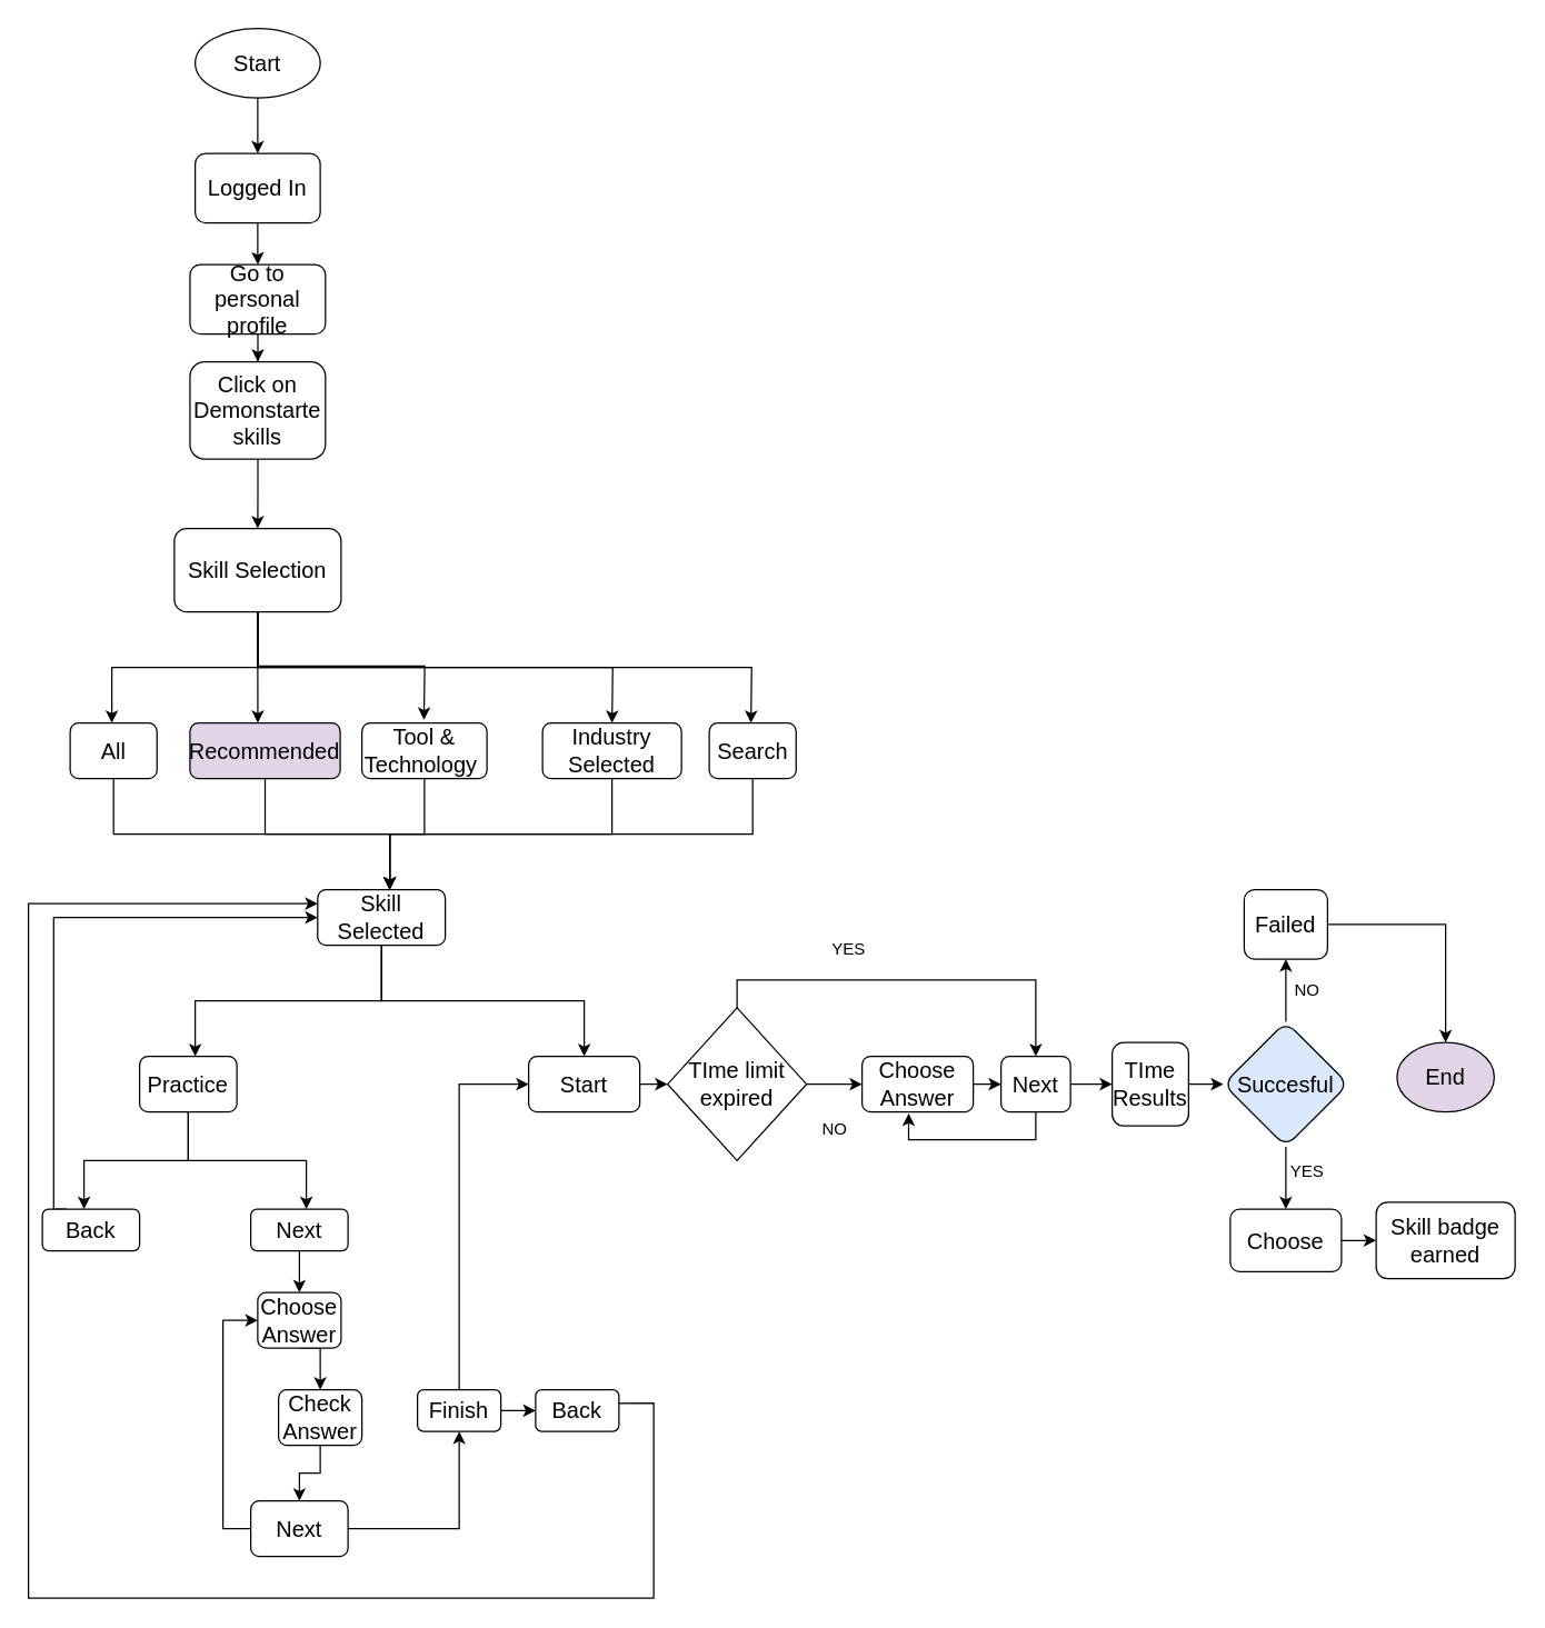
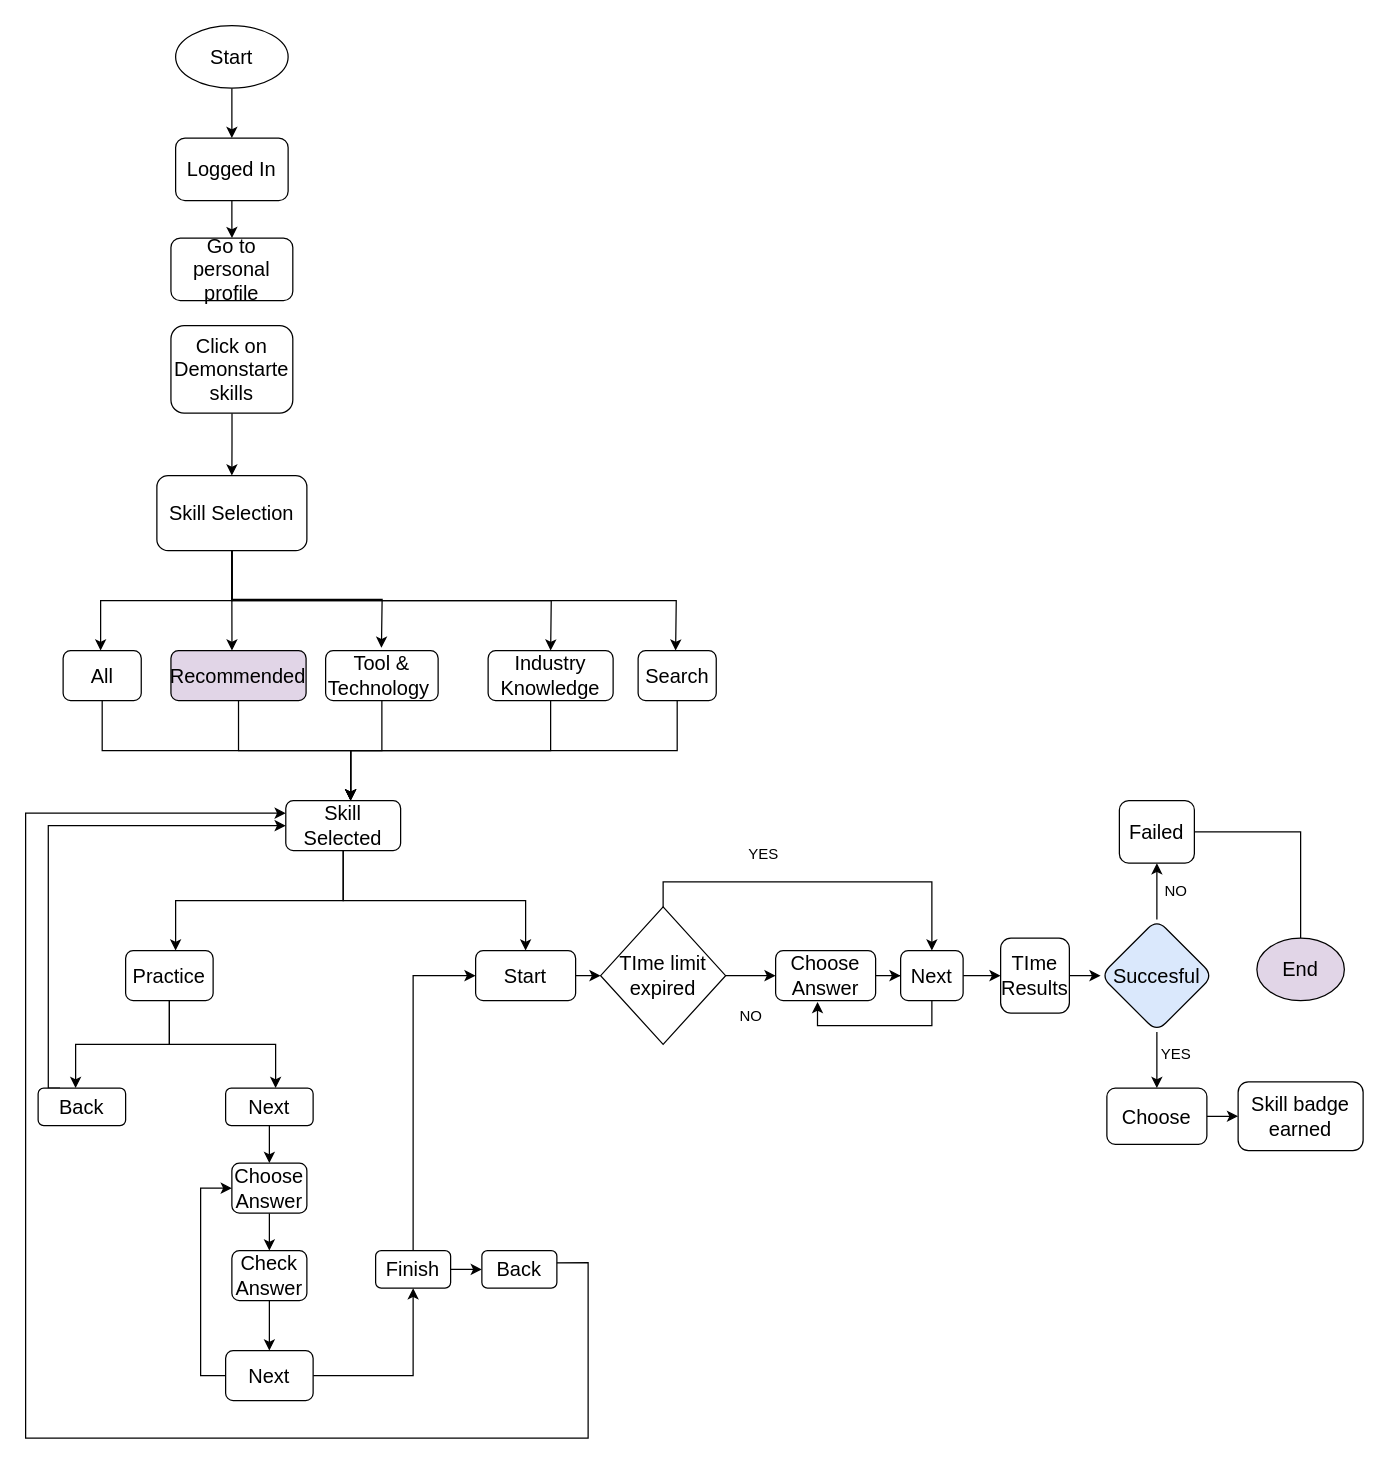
  <mxCell id="0" />
  <mxCell id="1" parent="0" />
  <mxCell id="2" style="edgeStyle=orthogonalEdgeStyle;rounded=0;orthogonalLoop=1;jettySize=auto;html=1;fontSize=16;" edge="1" parent="1" source="3"><mxGeometry relative="1" as="geometry"><mxPoint x="185" y="110" as="targetPoint" /></mxGeometry></mxCell>
  <mxCell id="3" value="Start" style="ellipse;whiteSpace=wrap;html=1;fontSize=16;" vertex="1" parent="1"><mxGeometry x="140" y="20" width="90" height="50" as="geometry" /></mxCell>
  <mxCell id="4" value="" style="edgeStyle=orthogonalEdgeStyle;rounded=0;orthogonalLoop=1;jettySize=auto;html=1;fontSize=16;" edge="1" parent="1" source="5" target="7"><mxGeometry relative="1" as="geometry" /></mxCell>
  <mxCell id="5" value="Logged In" style="rounded=1;whiteSpace=wrap;html=1;fontSize=16;" vertex="1" parent="1"><mxGeometry x="140" y="110" width="90" height="50" as="geometry" /></mxCell>
- <mxCell id="6" value="" style="edgeStyle=orthogonalEdgeStyle;rounded=0;orthogonalLoop=1;jettySize=auto;html=1;fontSize=16;" edge="1" parent="1" source="7" target="9"><mxGeometry relative="1" as="geometry" /></mxCell>
  <mxCell id="7" value="Go to personal profile" style="whiteSpace=wrap;html=1;rounded=1;fontSize=16;" vertex="1" parent="1"><mxGeometry x="136.25" y="190" width="97.5" height="50" as="geometry" /></mxCell>
  <mxCell id="8" style="edgeStyle=orthogonalEdgeStyle;rounded=0;orthogonalLoop=1;jettySize=auto;html=1;fontSize=16;" edge="1" parent="1" source="9"><mxGeometry relative="1" as="geometry"><mxPoint x="185" y="380" as="targetPoint" /></mxGeometry></mxCell>
  <mxCell id="9" value="Click on Demonstarte skills" style="whiteSpace=wrap;html=1;rounded=1;fontSize=16;" vertex="1" parent="1"><mxGeometry x="136.25" y="260" width="97.5" height="70" as="geometry" /></mxCell>
  <mxCell id="10" style="edgeStyle=orthogonalEdgeStyle;rounded=0;orthogonalLoop=1;jettySize=auto;html=1;exitX=0.5;exitY=1;exitDx=0;exitDy=0;fontSize=16;" edge="1" parent="1" source="15"><mxGeometry relative="1" as="geometry"><mxPoint x="80" y="520" as="targetPoint" /><Array as="points"><mxPoint x="185" y="480" /><mxPoint x="80" y="480" /></Array></mxGeometry></mxCell>
  <mxCell id="11" style="edgeStyle=orthogonalEdgeStyle;rounded=0;orthogonalLoop=1;jettySize=auto;html=1;exitX=0.5;exitY=1;exitDx=0;exitDy=0;entryX=0.493;entryY=-0.045;entryDx=0;entryDy=0;entryPerimeter=0;fontSize=16;" edge="1" parent="1" source="15"><mxGeometry relative="1" as="geometry"><mxPoint x="304.65" y="517.75" as="targetPoint" /></mxGeometry></mxCell>
  <mxCell id="12" style="edgeStyle=orthogonalEdgeStyle;rounded=0;orthogonalLoop=1;jettySize=auto;html=1;exitX=0.5;exitY=1;exitDx=0;exitDy=0;entryX=0.917;entryY=0;entryDx=0;entryDy=0;entryPerimeter=0;fontSize=16;" edge="1" parent="1" source="15"><mxGeometry relative="1" as="geometry"><mxPoint x="440.02" y="520" as="targetPoint" /></mxGeometry></mxCell>
  <mxCell id="13" style="edgeStyle=orthogonalEdgeStyle;rounded=0;orthogonalLoop=1;jettySize=auto;html=1;exitX=0.5;exitY=1;exitDx=0;exitDy=0;fontSize=16;" edge="1" parent="1" source="15"><mxGeometry relative="1" as="geometry"><mxPoint x="185.082" y="520" as="targetPoint" /></mxGeometry></mxCell>
  <mxCell id="14" style="edgeStyle=orthogonalEdgeStyle;rounded=0;orthogonalLoop=1;jettySize=auto;html=1;exitX=0.5;exitY=1;exitDx=0;exitDy=0;fontSize=16;" edge="1" parent="1" source="15"><mxGeometry relative="1" as="geometry"><mxPoint x="540" y="520" as="targetPoint" /></mxGeometry></mxCell>
  <mxCell id="15" value="Skill Selection" style="rounded=1;whiteSpace=wrap;html=1;fontSize=16;" vertex="1" parent="1"><mxGeometry x="125" y="380" width="120" height="60" as="geometry" /></mxCell>
  <mxCell id="16" style="edgeStyle=elbowEdgeStyle;rounded=0;orthogonalLoop=1;jettySize=auto;elbow=vertical;html=1;exitX=0.5;exitY=1;exitDx=0;exitDy=0;fontSize=16;" edge="1" parent="1" source="17"><mxGeometry relative="1" as="geometry"><mxPoint x="280" y="640" as="targetPoint" /></mxGeometry></mxCell>
  <mxCell id="17" value="Recommended" style="rounded=1;whiteSpace=wrap;html=1;fontSize=16;fillColor=#e1d5e7;" vertex="1" parent="1"><mxGeometry x="136.25" y="520" width="108.12" height="40" as="geometry" /></mxCell>
  <mxCell id="18" style="edgeStyle=elbowEdgeStyle;rounded=0;orthogonalLoop=1;jettySize=auto;elbow=vertical;html=1;exitX=0.5;exitY=1;exitDx=0;exitDy=0;fontSize=16;" edge="1" parent="1" source="19"><mxGeometry relative="1" as="geometry"><mxPoint x="280" y="640" as="targetPoint" /></mxGeometry></mxCell>
  <mxCell id="19" value="Tool &amp;amp; Technology&amp;nbsp;" style="rounded=1;whiteSpace=wrap;html=1;fontSize=16;" vertex="1" parent="1"><mxGeometry x="260" y="520" width="90" height="40" as="geometry" /></mxCell>
  <mxCell id="20" style="edgeStyle=elbowEdgeStyle;rounded=0;orthogonalLoop=1;jettySize=auto;elbow=vertical;html=1;exitX=0.5;exitY=1;exitDx=0;exitDy=0;fontSize=16;" edge="1" parent="1" source="21"><mxGeometry relative="1" as="geometry"><mxPoint x="280" y="640" as="targetPoint" /></mxGeometry></mxCell>
- <mxCell id="21" value="Industry Selected" style="rounded=1;whiteSpace=wrap;html=1;fontSize=16;" vertex="1" parent="1"><mxGeometry x="390" y="520" width="100" height="40" as="geometry" /></mxCell>
+ <mxCell id="21" value="Industry Knowledge" style="rounded=1;whiteSpace=wrap;html=1;fontSize=16;" vertex="1" parent="1"><mxGeometry x="390" y="520" width="100" height="40" as="geometry" /></mxCell>
  <mxCell id="22" style="edgeStyle=elbowEdgeStyle;rounded=0;orthogonalLoop=1;jettySize=auto;elbow=vertical;html=1;fontSize=16;" edge="1" parent="1" source="23"><mxGeometry relative="1" as="geometry"><mxPoint x="280" y="640" as="targetPoint" /></mxGeometry></mxCell>
  <mxCell id="23" value="All" style="rounded=1;whiteSpace=wrap;html=1;fontSize=16;" vertex="1" parent="1"><mxGeometry x="50" y="520" width="62.5" height="40" as="geometry" /></mxCell>
  <mxCell id="24" style="edgeStyle=elbowEdgeStyle;rounded=0;orthogonalLoop=1;jettySize=auto;elbow=vertical;html=1;exitX=0.5;exitY=1;exitDx=0;exitDy=0;fontSize=16;" edge="1" parent="1" source="25"><mxGeometry relative="1" as="geometry"><mxPoint x="280" y="640" as="targetPoint" /></mxGeometry></mxCell>
  <mxCell id="25" value="Search" style="rounded=1;whiteSpace=wrap;html=1;fontSize=16;" vertex="1" parent="1"><mxGeometry x="510" y="520" width="62.5" height="40" as="geometry" /></mxCell>
  <mxCell id="26" style="edgeStyle=elbowEdgeStyle;rounded=0;orthogonalLoop=1;jettySize=auto;elbow=vertical;html=1;exitX=0.5;exitY=1;exitDx=0;exitDy=0;fontSize=16;" edge="1" parent="1" source="28"><mxGeometry relative="1" as="geometry"><mxPoint x="420" y="760" as="targetPoint" /></mxGeometry></mxCell>
  <mxCell id="27" style="edgeStyle=elbowEdgeStyle;rounded=0;orthogonalLoop=1;jettySize=auto;elbow=vertical;html=1;exitX=0.5;exitY=1;exitDx=0;exitDy=0;fontSize=16;" edge="1" parent="1" source="28"><mxGeometry relative="1" as="geometry"><mxPoint x="140" y="760" as="targetPoint" /></mxGeometry></mxCell>
  <mxCell id="28" value="Skill Selected" style="rounded=1;whiteSpace=wrap;html=1;fontSize=16;" vertex="1" parent="1"><mxGeometry x="228.13" y="640" width="91.87" height="40" as="geometry" /></mxCell>
  <mxCell id="29" style="edgeStyle=elbowEdgeStyle;rounded=0;orthogonalLoop=1;jettySize=auto;elbow=vertical;html=1;exitX=0.5;exitY=1;exitDx=0;exitDy=0;fontSize=16;" edge="1" parent="1" source="31"><mxGeometry relative="1" as="geometry"><mxPoint x="220" y="870" as="targetPoint" /></mxGeometry></mxCell>
  <mxCell id="30" style="edgeStyle=elbowEdgeStyle;rounded=0;orthogonalLoop=1;jettySize=auto;elbow=vertical;html=1;fontSize=16;" edge="1" parent="1" source="31"><mxGeometry relative="1" as="geometry"><mxPoint x="60" y="870" as="targetPoint" /></mxGeometry></mxCell>
  <mxCell id="31" value="Practice" style="rounded=1;whiteSpace=wrap;html=1;fontSize=16;" vertex="1" parent="1"><mxGeometry x="100" y="760" width="70" height="40" as="geometry" /></mxCell>
  <mxCell id="32" value="" style="edgeStyle=orthogonalEdgeStyle;rounded=0;orthogonalLoop=1;jettySize=auto;html=1;fontSize=16;" edge="1" parent="1" source="33"><mxGeometry relative="1" as="geometry"><mxPoint x="480" y="780" as="targetPoint" /></mxGeometry></mxCell>
  <mxCell id="33" value="Start" style="rounded=1;whiteSpace=wrap;html=1;fontSize=16;" vertex="1" parent="1"><mxGeometry x="380" y="760" width="80" height="40" as="geometry" /></mxCell>
  <mxCell id="34" value="" style="edgeStyle=elbowEdgeStyle;rounded=0;orthogonalLoop=1;jettySize=auto;html=1;fontSize=16;" edge="1" parent="1" source="35" target="39"><mxGeometry relative="1" as="geometry" /></mxCell>
  <mxCell id="35" value="Next" style="rounded=1;whiteSpace=wrap;html=1;fontSize=16;" vertex="1" parent="1"><mxGeometry x="180" y="870" width="70" height="30" as="geometry" /></mxCell>
  <mxCell id="36" style="edgeStyle=elbowEdgeStyle;rounded=0;orthogonalLoop=1;jettySize=auto;html=1;exitX=0.25;exitY=0;exitDx=0;exitDy=0;fontSize=16;" edge="1" parent="1" source="37"><mxGeometry relative="1" as="geometry"><mxPoint x="-50" y="892.5" as="sourcePoint" /><mxPoint x="228.13" y="660" as="targetPoint" /><Array as="points"><mxPoint x="38.13" y="780" /></Array></mxGeometry></mxCell>
  <mxCell id="37" value="Back" style="rounded=1;whiteSpace=wrap;html=1;fontSize=16;" vertex="1" parent="1"><mxGeometry x="30" y="870" width="70" height="30" as="geometry" /></mxCell>
  <mxCell id="38" style="edgeStyle=orthogonalEdgeStyle;rounded=0;orthogonalLoop=1;jettySize=auto;html=1;exitX=0.5;exitY=1;exitDx=0;exitDy=0;entryX=0.5;entryY=0;entryDx=0;entryDy=0;fontSize=16;" edge="1" parent="1" source="39" target="48"><mxGeometry relative="1" as="geometry" /></mxCell>
  <mxCell id="39" value="Choose Answer" style="whiteSpace=wrap;html=1;rounded=1;fontSize=16;" vertex="1" parent="1"><mxGeometry x="185" y="930" width="60" height="40" as="geometry" /></mxCell>
  <mxCell id="40" style="edgeStyle=orthogonalEdgeStyle;rounded=0;orthogonalLoop=1;jettySize=auto;html=1;exitX=0;exitY=0.5;exitDx=0;exitDy=0;entryX=0;entryY=0.5;entryDx=0;entryDy=0;fontSize=16;" edge="1" parent="1" source="42" target="39"><mxGeometry relative="1" as="geometry" /></mxCell>
  <mxCell id="41" value="" style="edgeStyle=orthogonalEdgeStyle;rounded=0;orthogonalLoop=1;jettySize=auto;html=1;fontSize=16;" edge="1" parent="1" source="42" target="46"><mxGeometry relative="1" as="geometry" /></mxCell>
  <mxCell id="42" value="Next" style="whiteSpace=wrap;html=1;rounded=1;fontSize=16;" vertex="1" parent="1"><mxGeometry x="180" y="1080" width="70" height="40" as="geometry" /></mxCell>
  <mxCell id="43" style="edgeStyle=orthogonalEdgeStyle;rounded=0;orthogonalLoop=1;jettySize=auto;html=1;exitX=1;exitY=0.5;exitDx=0;exitDy=0;entryX=0;entryY=0.25;entryDx=0;entryDy=0;fontSize=16;" edge="1" parent="1" target="28"><mxGeometry relative="1" as="geometry"><mxPoint x="442.5" y="1009.72" as="sourcePoint" /><mxPoint x="310.63" y="650" as="targetPoint" /><Array as="points"><mxPoint x="470" y="1010" /><mxPoint x="470" y="1150" /><mxPoint y="1150" x="20" /><mxPoint y="650" x="20" /></Array></mxGeometry></mxCell>
  <mxCell id="44" style="edgeStyle=orthogonalEdgeStyle;rounded=0;orthogonalLoop=1;jettySize=auto;html=1;entryX=0;entryY=0.5;entryDx=0;entryDy=0;fontSize=16;" edge="1" parent="1" source="46" target="33"><mxGeometry relative="1" as="geometry"><mxPoint x="370" y="780" as="targetPoint" /><Array as="points"><mxPoint x="330" y="780" /></Array></mxGeometry></mxCell>
  <mxCell id="45" value="" style="edgeStyle=orthogonalEdgeStyle;rounded=0;orthogonalLoop=1;jettySize=auto;html=1;fontSize=16;" edge="1" parent="1" source="46" target="49"><mxGeometry relative="1" as="geometry" /></mxCell>
  <mxCell id="46" value="Finish" style="whiteSpace=wrap;html=1;rounded=1;fontSize=16;" vertex="1" parent="1"><mxGeometry x="300" y="1000" width="60" height="30" as="geometry" /></mxCell>
  <mxCell id="47" style="edgeStyle=orthogonalEdgeStyle;rounded=0;orthogonalLoop=1;jettySize=auto;html=1;exitX=0.5;exitY=1;exitDx=0;exitDy=0;entryX=0.5;entryY=0;entryDx=0;entryDy=0;fontSize=16;" edge="1" parent="1" source="48" target="42"><mxGeometry relative="1" as="geometry" /></mxCell>
- <mxCell id="48" value="Check Answer" style="rounded=1;whiteSpace=wrap;html=1;fontSize=16;" vertex="1" parent="1"><mxGeometry x="200" y="1000" width="60" height="40" as="geometry" /></mxCell>
+ <mxCell id="48" value="Check Answer" style="rounded=1;whiteSpace=wrap;html=1;fontSize=16;" vertex="1" parent="1"><mxGeometry x="185" y="1000" width="60" height="40" as="geometry" /></mxCell>
  <mxCell id="49" value="Back" style="whiteSpace=wrap;html=1;rounded=1;fontSize=16;" vertex="1" parent="1"><mxGeometry x="385" y="1000" width="60" height="30" as="geometry" /></mxCell>
  <mxCell id="50" value="" style="edgeStyle=orthogonalEdgeStyle;rounded=0;orthogonalLoop=1;jettySize=auto;html=1;fontSize=16;" edge="1" parent="1" source="51" target="54"><mxGeometry relative="1" as="geometry" /></mxCell>
  <mxCell id="51" value="Choose Answer" style="rounded=1;whiteSpace=wrap;html=1;fontSize=16;" vertex="1" parent="1"><mxGeometry x="620" y="760" width="80" height="40" as="geometry" /></mxCell>
  <mxCell id="52" style="edgeStyle=orthogonalEdgeStyle;rounded=0;orthogonalLoop=1;jettySize=auto;html=1;exitX=0.5;exitY=1;exitDx=0;exitDy=0;entryX=0.419;entryY=1.025;entryDx=0;entryDy=0;entryPerimeter=0;fontSize=16;" edge="1" parent="1" source="54" target="51"><mxGeometry relative="1" as="geometry" /></mxCell>
  <mxCell id="53" value="" style="edgeStyle=orthogonalEdgeStyle;rounded=0;orthogonalLoop=1;jettySize=auto;html=1;fontSize=16;" edge="1" parent="1" source="54" target="59"><mxGeometry relative="1" as="geometry" /></mxCell>
  <mxCell id="54" value="Next" style="whiteSpace=wrap;html=1;rounded=1;fontSize=16;" vertex="1" parent="1"><mxGeometry x="720" y="760" width="50" height="40" as="geometry" /></mxCell>
  <mxCell id="55" style="edgeStyle=orthogonalEdgeStyle;rounded=0;orthogonalLoop=1;jettySize=auto;html=1;exitX=1;exitY=0.5;exitDx=0;exitDy=0;entryX=0;entryY=0.5;entryDx=0;entryDy=0;" edge="1" parent="1" source="57" target="51"><mxGeometry relative="1" as="geometry" /></mxCell>
  <mxCell id="56" style="edgeStyle=orthogonalEdgeStyle;rounded=0;orthogonalLoop=1;jettySize=auto;html=1;exitX=0.5;exitY=0;exitDx=0;exitDy=0;entryX=0.5;entryY=0;entryDx=0;entryDy=0;" edge="1" parent="1" source="57" target="54"><mxGeometry relative="1" as="geometry"><mxPoint x="730" y="700" as="targetPoint" /></mxGeometry></mxCell>
  <mxCell id="57" value="TIme limit expired" style="rhombus;whiteSpace=wrap;html=1;fontSize=16;" vertex="1" parent="1"><mxGeometry x="480" y="725" width="100" height="110" as="geometry" /></mxCell>
  <mxCell id="58" value="" style="edgeStyle=orthogonalEdgeStyle;rounded=0;orthogonalLoop=1;jettySize=auto;html=1;fontSize=16;" edge="1" parent="1" source="59" target="62"><mxGeometry relative="1" as="geometry" /></mxCell>
  <mxCell id="59" value="TIme Results" style="whiteSpace=wrap;html=1;rounded=1;fontSize=16;" vertex="1" parent="1"><mxGeometry x="800" y="750" width="55" height="60" as="geometry" /></mxCell>
  <mxCell id="60" value="" style="edgeStyle=orthogonalEdgeStyle;rounded=0;orthogonalLoop=1;jettySize=auto;html=1;fontSize=16;" edge="1" parent="1" source="62" target="64"><mxGeometry relative="1" as="geometry" /></mxCell>
  <mxCell id="61" value="" style="edgeStyle=orthogonalEdgeStyle;rounded=0;orthogonalLoop=1;jettySize=auto;html=1;fontSize=16;" edge="1" parent="1" source="62" target="66"><mxGeometry relative="1" as="geometry" /></mxCell>
  <mxCell id="62" value="Succesful" style="rhombus;whiteSpace=wrap;html=1;rounded=1;fontSize=16;fillColor=#dae8fc;" vertex="1" parent="1"><mxGeometry x="880" y="735" width="90" height="90" as="geometry" /></mxCell>
- <mxCell id="63" style="edgeStyle=orthogonalEdgeStyle;rounded=0;orthogonalLoop=1;jettySize=auto;html=1;exitX=1;exitY=0.5;exitDx=0;exitDy=0;entryX=0.5;entryY=0;entryDx=0;entryDy=0;fontSize=16;" edge="1" parent="1" source="64" target="68"><mxGeometry relative="1" as="geometry" /></mxCell>
+ <mxCell id="63" style="edgeStyle=orthogonalEdgeStyle;rounded=0;orthogonalLoop=1;jettySize=auto;html=1;exitX=1;exitY=0.5;exitDx=0;exitDy=0;entryX=0.5;entryY=0;entryDx=0;entryDy=0;fontSize=16;endArrow=none;" edge="1" parent="1" source="64" target="68"><mxGeometry relative="1" as="geometry" /></mxCell>
  <mxCell id="64" value="Failed" style="whiteSpace=wrap;html=1;rounded=1;fontSize=16;" vertex="1" parent="1"><mxGeometry x="895" y="640" width="60" height="50" as="geometry" /></mxCell>
  <mxCell id="65" value="" style="edgeStyle=orthogonalEdgeStyle;rounded=0;orthogonalLoop=1;jettySize=auto;html=1;fontSize=16;" edge="1" parent="1" source="66" target="67"><mxGeometry relative="1" as="geometry" /></mxCell>
  <mxCell id="66" value="Choose" style="whiteSpace=wrap;html=1;rounded=1;fontSize=16;" vertex="1" parent="1"><mxGeometry x="885" y="870" width="80" height="45" as="geometry" /></mxCell>
  <mxCell id="67" value="Skill badge earned" style="whiteSpace=wrap;html=1;rounded=1;fontSize=16;" vertex="1" parent="1"><mxGeometry x="990" y="865" width="100" height="55" as="geometry" /></mxCell>
  <mxCell id="68" value="End" style="ellipse;whiteSpace=wrap;html=1;fontSize=16;fillColor=#e1d5e7;" vertex="1" parent="1"><mxGeometry x="1005" y="750" width="70" height="50" as="geometry" /></mxCell>
  <mxCell id="69" value="YES" style="text;html=1;align=center;verticalAlign=middle;resizable=0;points=[];autosize=1;strokeColor=none;fillColor=none;" vertex="1" parent="1"><mxGeometry x="585" y="668" width="50" height="30" as="geometry" /></mxCell>
  <mxCell id="70" value="NO" style="text;html=1;align=center;verticalAlign=middle;resizable=0;points=[];autosize=1;strokeColor=none;fillColor=none;" vertex="1" parent="1"><mxGeometry x="580" y="798" width="40" height="30" as="geometry" /></mxCell>
  <mxCell id="71" value="NO" style="text;html=1;align=center;verticalAlign=middle;resizable=0;points=[];autosize=1;strokeColor=none;fillColor=none;" vertex="1" parent="1"><mxGeometry x="920" y="698" width="40" height="30" as="geometry" /></mxCell>
  <mxCell id="72" value="YES" style="text;html=1;align=center;verticalAlign=middle;resizable=0;points=[];autosize=1;strokeColor=none;fillColor=none;" vertex="1" parent="1"><mxGeometry x="915" y="828" width="50" height="30" as="geometry" /></mxCell>
